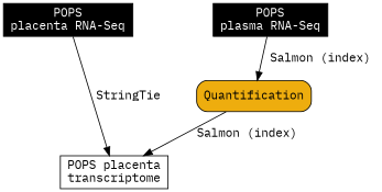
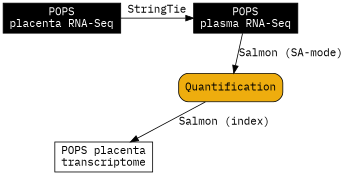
  digraph {
    fontname="IBM Plex Mono"
    node [color=black fontcolor=white fontname="IBM Plex Mono" shape=rect style=filled]
    edge [color=black fontcolor=black fontname="IBM Plex Mono"]
    n1 [label="POPS\nplacenta RNA-Seq"]
    n2 [label="POPS\nplasma RNA-Seq"]
    n3 [fontcolor=black label="POPS placenta\ntranscriptome" style=""]
    n4 [fillcolor=darkgoldenrod2 fontcolor=black label=Quantification style="rounded,filled"]
    subgraph sub_1 {
      rank=same
      n1
      n2
    }
-   n1 -> n3 [label=StringTie]
-   n2 -> n4 [label="Salmon (index)"]
+   n1 -> n2 [label=StringTie]
+   n2 -> n4 [label="Salmon (SA-mode)"]
    n4 -> n3 [label="Salmon (index)"]
  }
